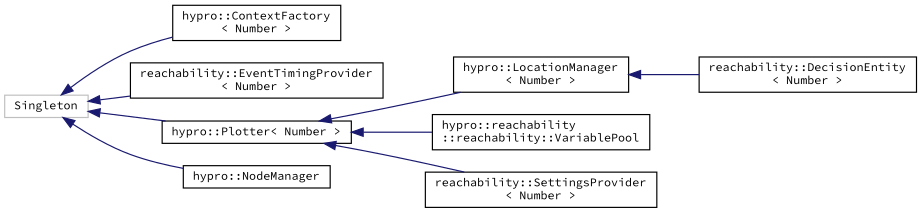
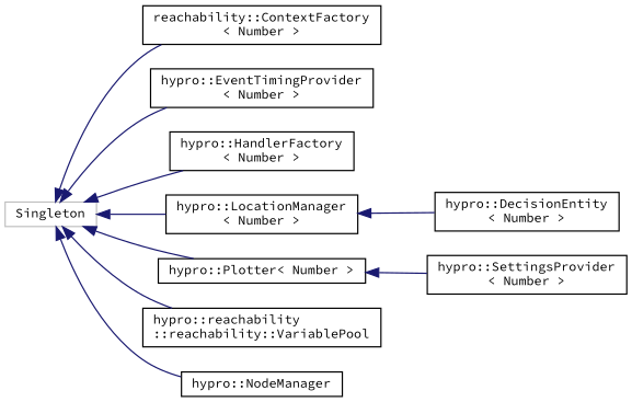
  digraph {
    fontname="Source Code Pro"
    rankdir=LR
    node [color=black fillcolor=white fontname="Source Code Pro" fontsize=10 shape=record style=filled]
    edge [color=midnightblue dir=back fontname="Source Code Pro" fontsize=10 labelfontname=Helvetica labelfontsize=10 style=solid]
    n1 [color=grey75 height=0.2 label=Singleton width=0.4]
-   n2 [height=0.2 label="hypro::ContextFactory\l\< Number \>" width=0.4]
-   n3 [height=0.2 label="reachability::EventTimingProvider\l\< Number \>" width=0.4]
+   n2 [height=0.2 label="reachability::ContextFactory\l\< Number \>" width=0.4]
+   n3 [height=0.2 label="hypro::EventTimingProvider\l\< Number \>" width=0.4]
+   n4 [height=0.2 label="hypro::HandlerFactory\l\< Number \>" width=0.4]
    n5 [height=0.2 label="hypro::LocationManager\l\< Number \>" width=0.4]
    n6 [height=0.2 label="hypro::Plotter\< Number \>" width=0.4]
    n7 [height=0.2 label="hypro::reachability\l::reachability::VariablePool" width=0.4]
    n8 [height=0.2 label="hypro::NodeManager" width=0.4]
-   n9 [height=0.2 label="reachability::DecisionEntity\l\< Number \>" width=0.4]
-   n10 [height=0.2 label="reachability::SettingsProvider\l\< Number \>" width=0.4]
+   n9 [height=0.2 label="hypro::DecisionEntity\l\< Number \>" width=0.4]
+   n10 [height=0.2 label="hypro::SettingsProvider\l\< Number \>" width=0.4]
    n1 -> n2
    n1 -> n3
-   n6 -> n5
+   n1 -> n4
+   n1 -> n5
    n1 -> n6
-   n6 -> n7
+   n1 -> n7
    n1 -> n8
    n5 -> n9
    n6 -> n10
  }
